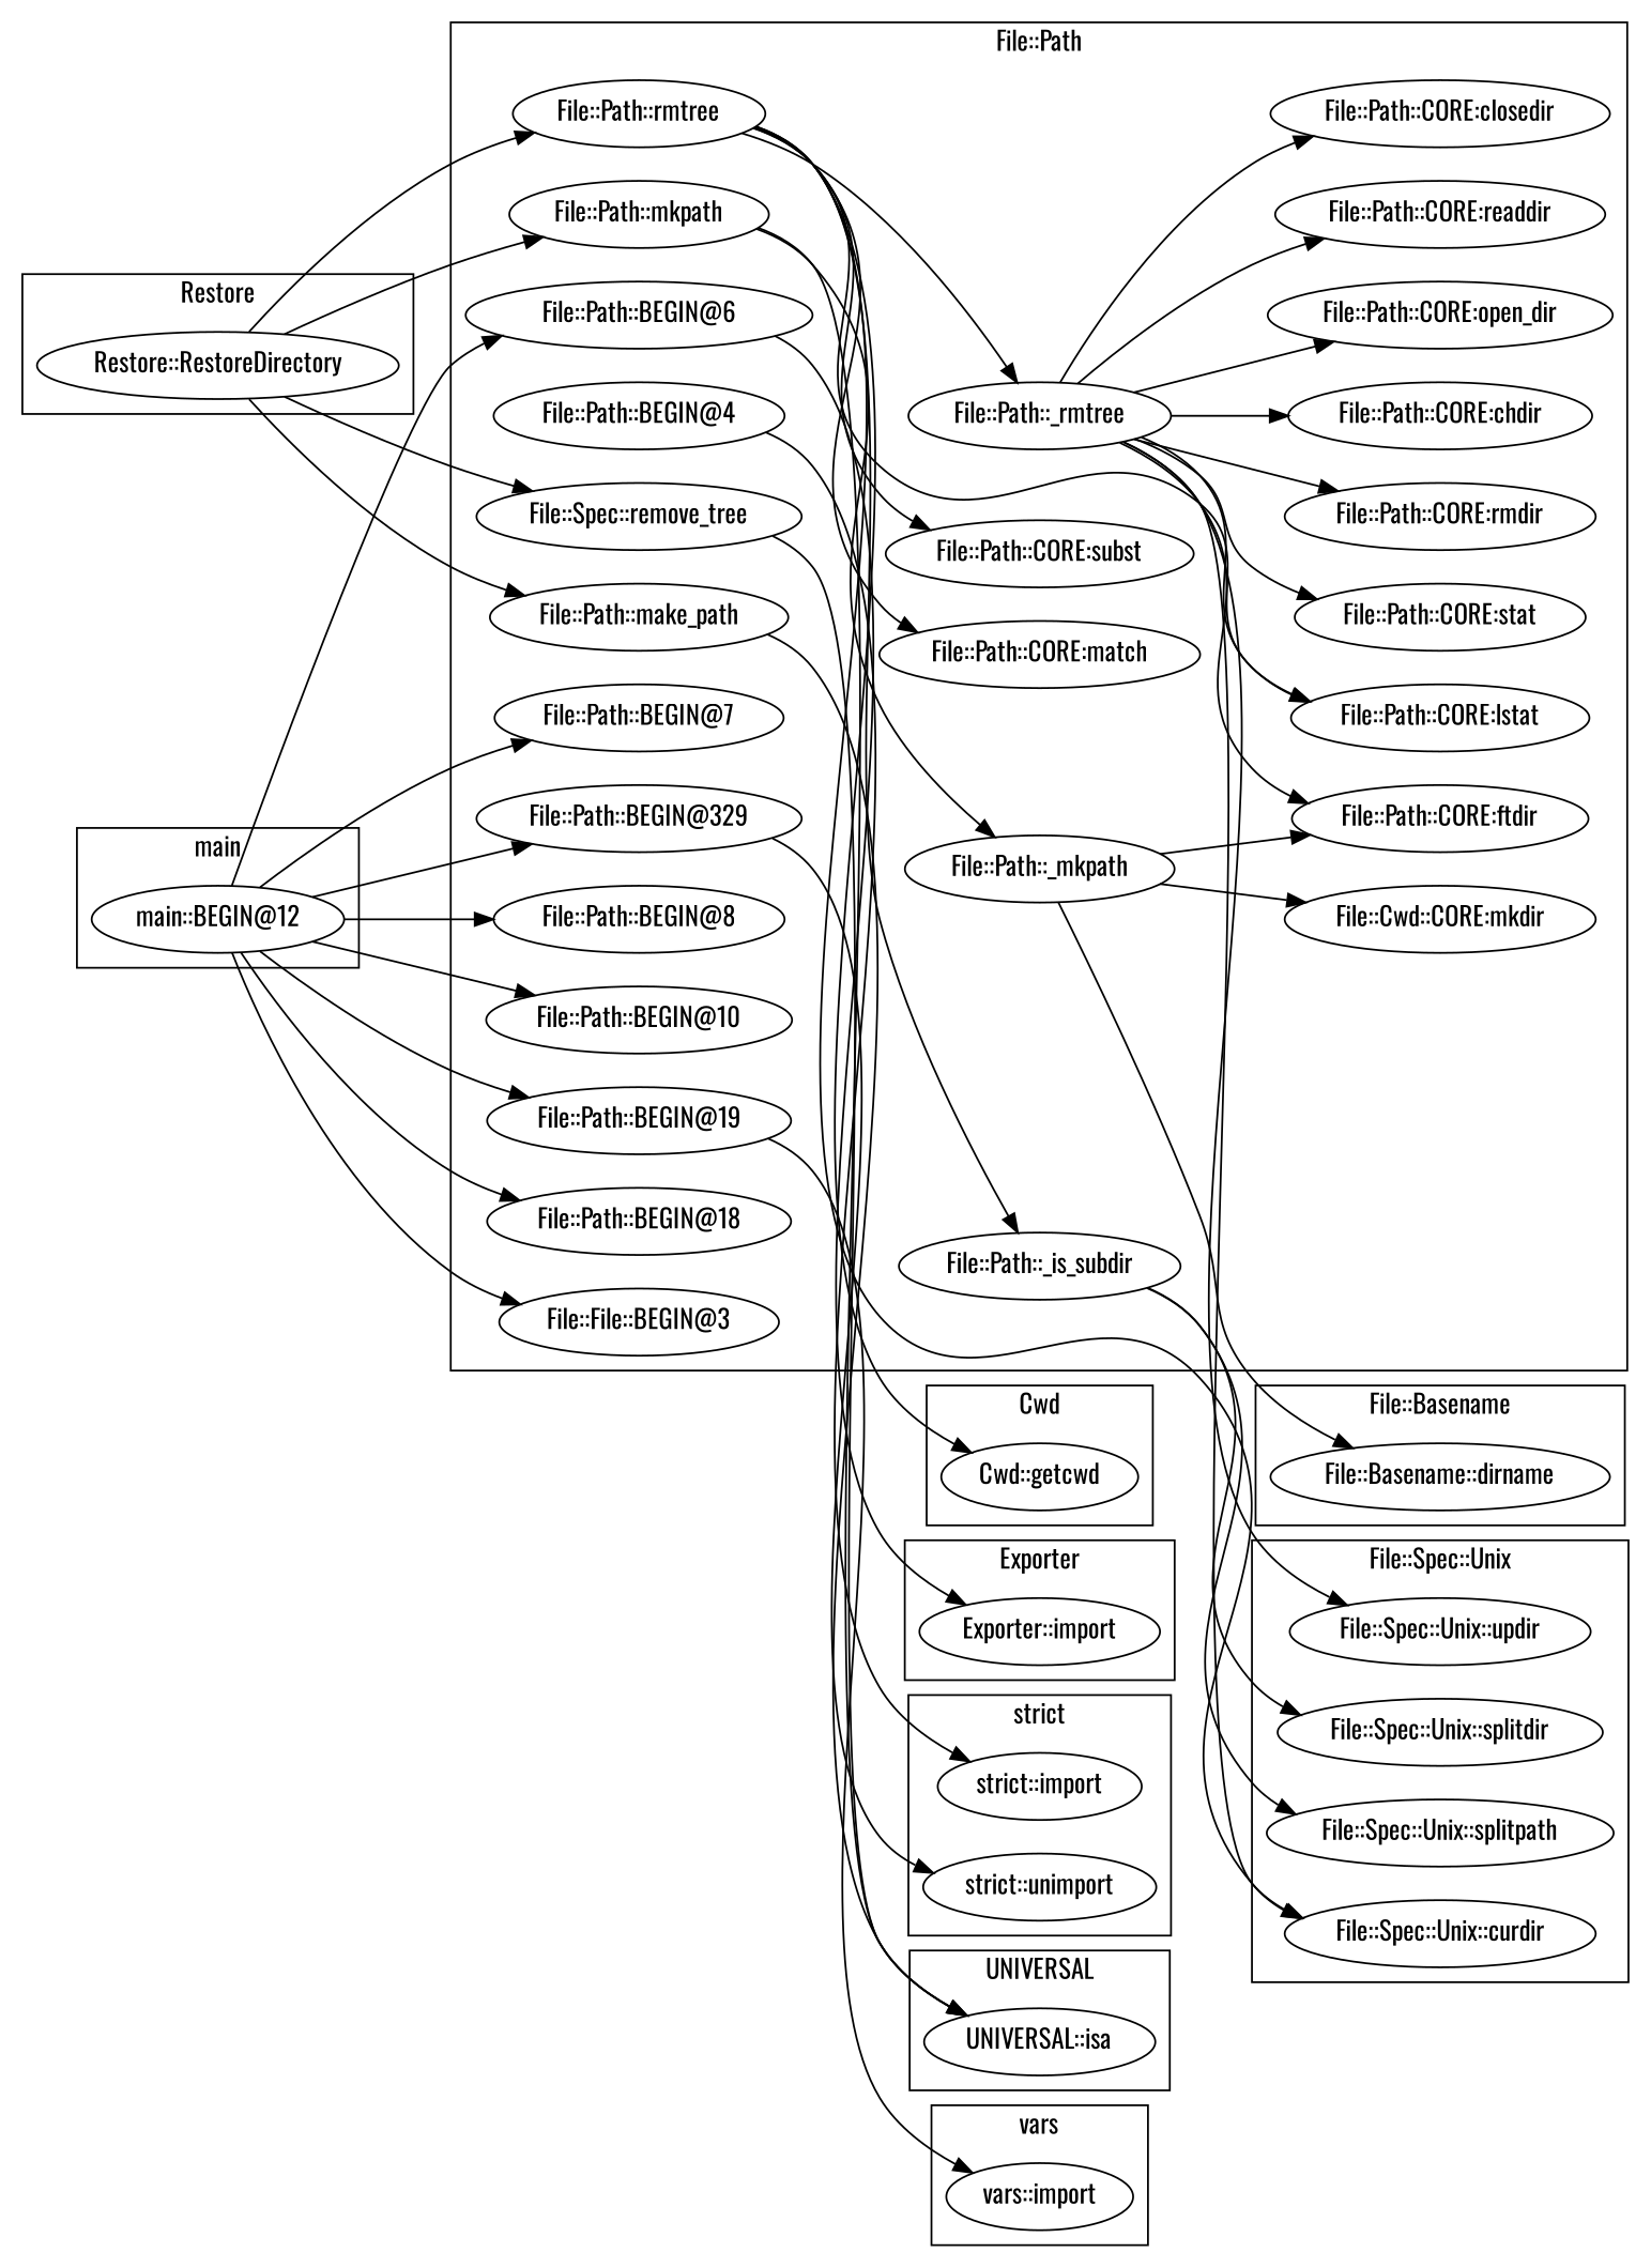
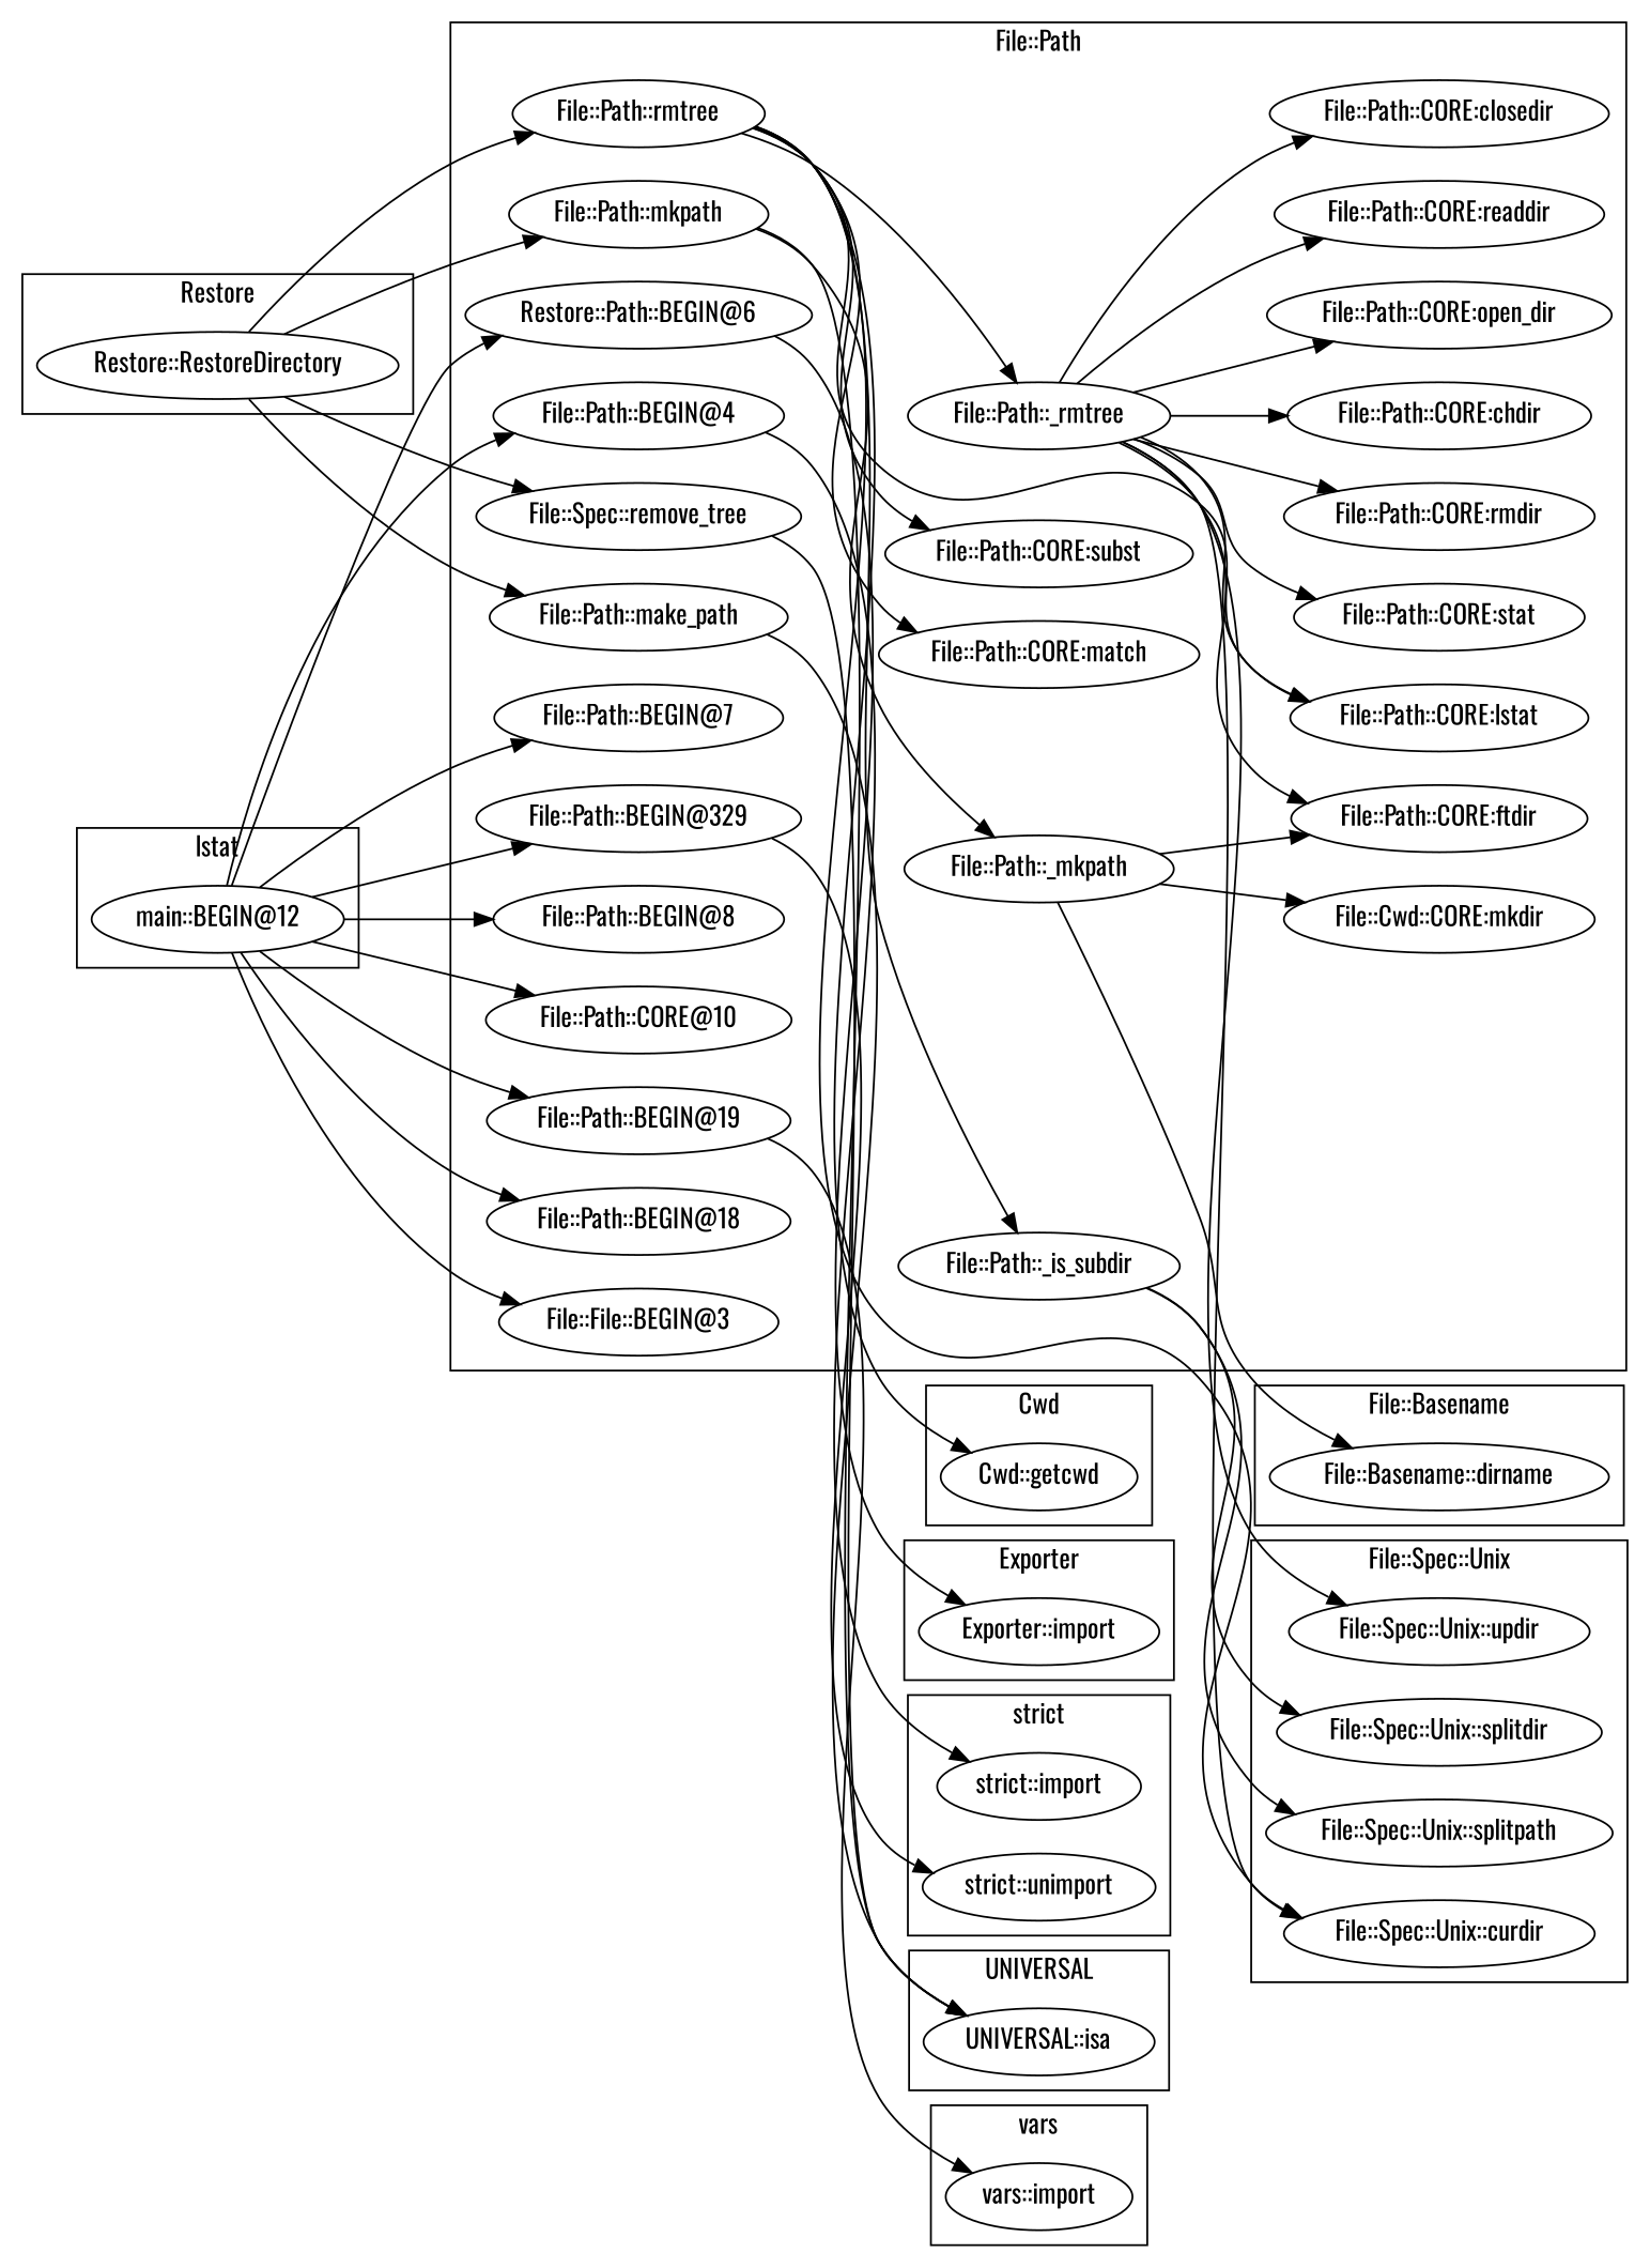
  digraph {
    fontname=Oswald
    rankdir=LR
    node [fontname=Oswald]
    edge [fontname=Oswald]
    "File::Spec::Unix::curdir"
    "File::Spec::Unix::splitdir"
    "File::Spec::Unix::splitpath"
    "File::Spec::Unix::updir"
    "UNIVERSAL::isa"
    "Restore::RestoreDirectory"
    "File::Path::rmtree"
    "File::Path::CORE:closedir"
    "File::Path::CORE:lstat"
-   "File::Path::BEGIN@6"
+   "File::Path::BEGIN@6" [label="Restore::Path::BEGIN@6"]
    "File::Path::BEGIN@8"
    "File::Path::CORE:stat"
    "File::Path::_is_subdir"
-   "File::Path::BEGIN@10"
+   "File::Path::BEGIN@10" [label="File::Path::CORE@10"]
    "File::Path::_mkpath"
    "File::Path::BEGIN@4"
    "File::Path::BEGIN@18"
    n18 [label="File::Spec::remove_tree"]
    n19 [label="File::Cwd::CORE:mkdir"]
    "File::Path::CORE:rmdir"
    "File::Path::BEGIN@7"
    "File::Path::CORE:chdir"
    "File::Path::CORE:open_dir"
    "File::Path::CORE:ftdir"
    "File::Path::BEGIN@19"
    "File::Path::make_path"
    "File::Path::CORE:match"
    "File::Path::CORE:readdir"
    n29 [label="File::File::BEGIN@3"]
    "File::Path::mkpath"
    "File::Path::_rmtree"
    "File::Path::CORE:subst"
    "File::Path::BEGIN@329"
    "vars::import"
    "Exporter::import"
    "main::BEGIN@12"
    "strict::import"
    "strict::unimport"
    "File::Basename::dirname"
    "Cwd::getcwd"
    subgraph cluster_1 {
      label="File::Spec::Unix"
      "File::Spec::Unix::curdir"
      "File::Spec::Unix::splitdir"
      "File::Spec::Unix::splitpath"
      "File::Spec::Unix::updir"
    }
    subgraph cluster_2 {
      label=UNIVERSAL
      "UNIVERSAL::isa"
    }
    subgraph cluster_3 {
      label=Restore
      "Restore::RestoreDirectory"
    }
    subgraph cluster_4 {
      label="File::Path"
      "File::Path::rmtree"
      "File::Path::CORE:closedir"
      "File::Path::CORE:lstat"
      "File::Path::BEGIN@6"
      "File::Path::BEGIN@8"
      "File::Path::CORE:stat"
      "File::Path::_is_subdir"
      "File::Path::BEGIN@10"
      "File::Path::_mkpath"
      "File::Path::BEGIN@4"
      "File::Path::BEGIN@18"
      n18
      n19
      "File::Path::CORE:rmdir"
      "File::Path::BEGIN@7"
      "File::Path::CORE:chdir"
      "File::Path::CORE:open_dir"
      "File::Path::CORE:ftdir"
      "File::Path::BEGIN@19"
      "File::Path::make_path"
      "File::Path::CORE:match"
      "File::Path::CORE:readdir"
      n29
      "File::Path::mkpath"
      "File::Path::_rmtree"
      "File::Path::CORE:subst"
      "File::Path::BEGIN@329"
    }
    subgraph cluster_5 {
      label=vars
      "vars::import"
    }
    subgraph cluster_6 {
      label=Exporter
      "Exporter::import"
    }
    subgraph cluster_7 {
-     label=main
+     label=lstat
      "main::BEGIN@12"
    }
    subgraph cluster_8 {
      label="strict"
      "strict::import"
      "strict::unimport"
    }
    subgraph cluster_9 {
      label="File::Basename"
      "File::Basename::dirname"
    }
    subgraph cluster_10 {
      label=Cwd
      "Cwd::getcwd"
    }
    "Restore::RestoreDirectory" -> "File::Path::rmtree"
    "Restore::RestoreDirectory" -> n18
    "Restore::RestoreDirectory" -> "File::Path::make_path"
    "Restore::RestoreDirectory" -> "File::Path::mkpath"
    "File::Path::rmtree" -> "File::Spec::Unix::curdir"
    "File::Path::rmtree" -> "File::Path::CORE:lstat"
    "File::Path::rmtree" -> "File::Path::_is_subdir"
    "File::Path::rmtree" -> "File::Path::CORE:match"
    "File::Path::rmtree" -> "File::Path::_rmtree"
    "File::Path::rmtree" -> "File::Path::CORE:subst"
    "File::Path::rmtree" -> "Cwd::getcwd"
    "File::Path::BEGIN@6" -> "Exporter::import"
    "File::Path::_is_subdir" -> "File::Spec::Unix::splitdir"
    "File::Path::_is_subdir" -> "File::Spec::Unix::splitpath"
    "File::Path::_mkpath" -> n19
    "File::Path::_mkpath" -> "File::Path::CORE:ftdir"
    "File::Path::_mkpath" -> "File::Basename::dirname"
    "File::Path::BEGIN@4" -> "strict::import"
    n18 -> "UNIVERSAL::isa"
    "File::Path::BEGIN@19" -> "vars::import"
    "File::Path::make_path" -> "UNIVERSAL::isa"
    "File::Path::mkpath" -> "UNIVERSAL::isa"
    "File::Path::mkpath" -> "File::Path::_mkpath"
    "File::Path::_rmtree" -> "File::Spec::Unix::curdir"
    "File::Path::_rmtree" -> "File::Spec::Unix::updir"
    "File::Path::_rmtree" -> "File::Path::CORE:closedir"
    "File::Path::_rmtree" -> "File::Path::CORE:lstat"
    "File::Path::_rmtree" -> "File::Path::CORE:stat"
    "File::Path::_rmtree" -> "File::Path::CORE:rmdir"
    "File::Path::_rmtree" -> "File::Path::CORE:chdir"
    "File::Path::_rmtree" -> "File::Path::CORE:open_dir"
    "File::Path::_rmtree" -> "File::Path::CORE:ftdir"
    "File::Path::_rmtree" -> "File::Path::CORE:readdir"
    "File::Path::BEGIN@329" -> "strict::unimport"
    "main::BEGIN@12" -> "File::Path::BEGIN@6"
    "main::BEGIN@12" -> "File::Path::BEGIN@8"
    "main::BEGIN@12" -> "File::Path::BEGIN@10"
+   "main::BEGIN@12" -> "File::Path::BEGIN@4"
    "main::BEGIN@12" -> "File::Path::BEGIN@18"
    "main::BEGIN@12" -> "File::Path::BEGIN@7"
    "main::BEGIN@12" -> "File::Path::BEGIN@19"
    "main::BEGIN@12" -> n29
    "main::BEGIN@12" -> "File::Path::BEGIN@329"
  }
